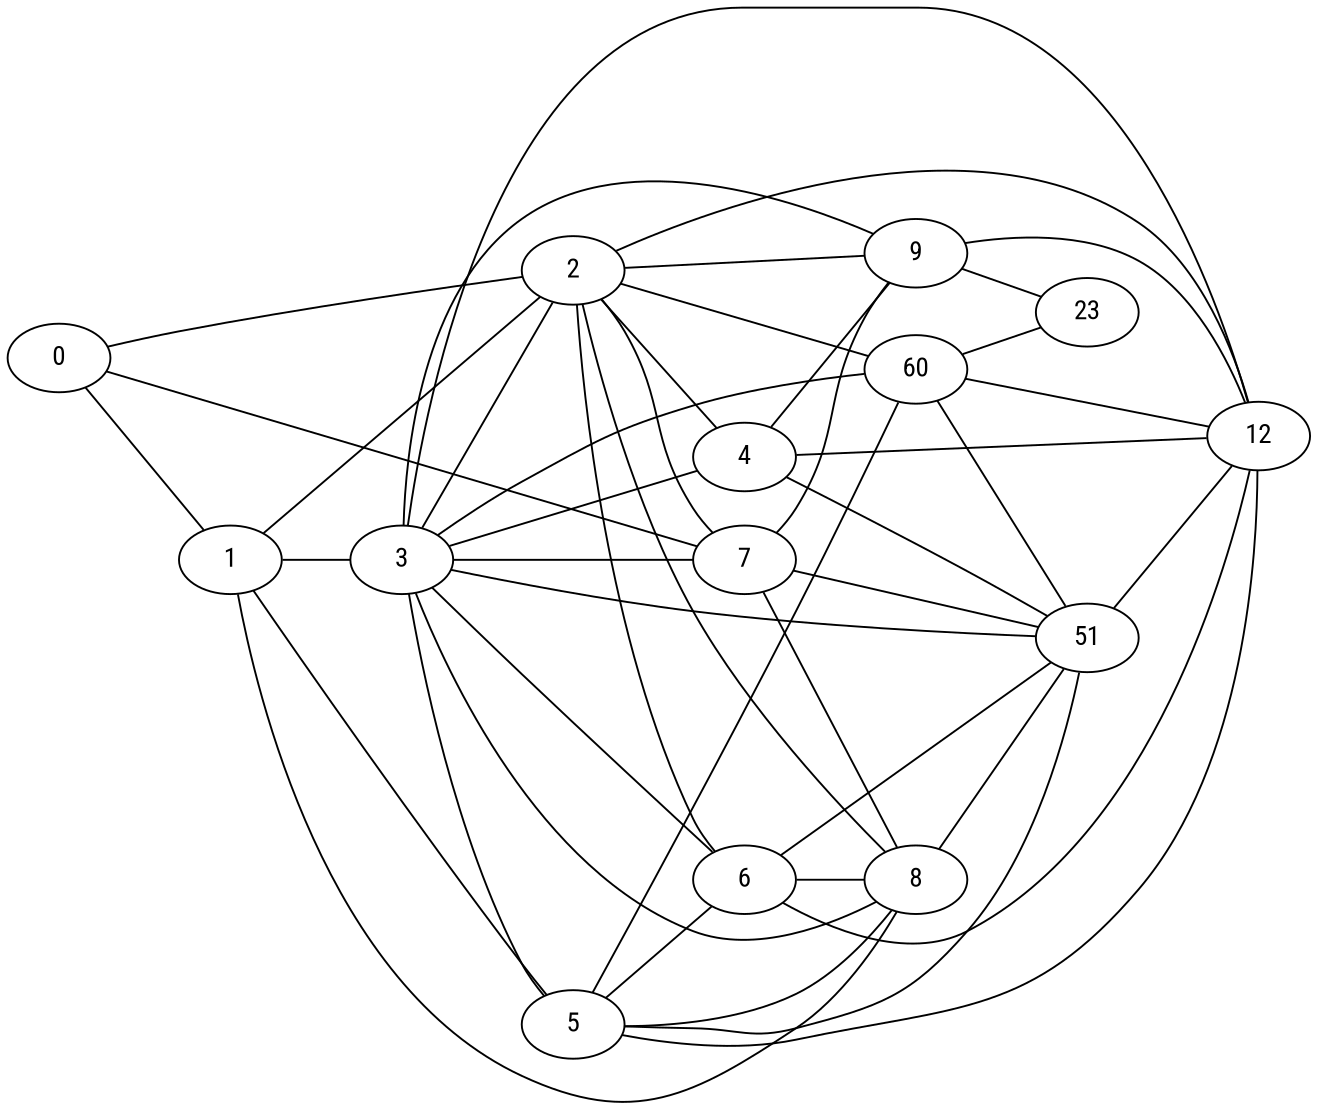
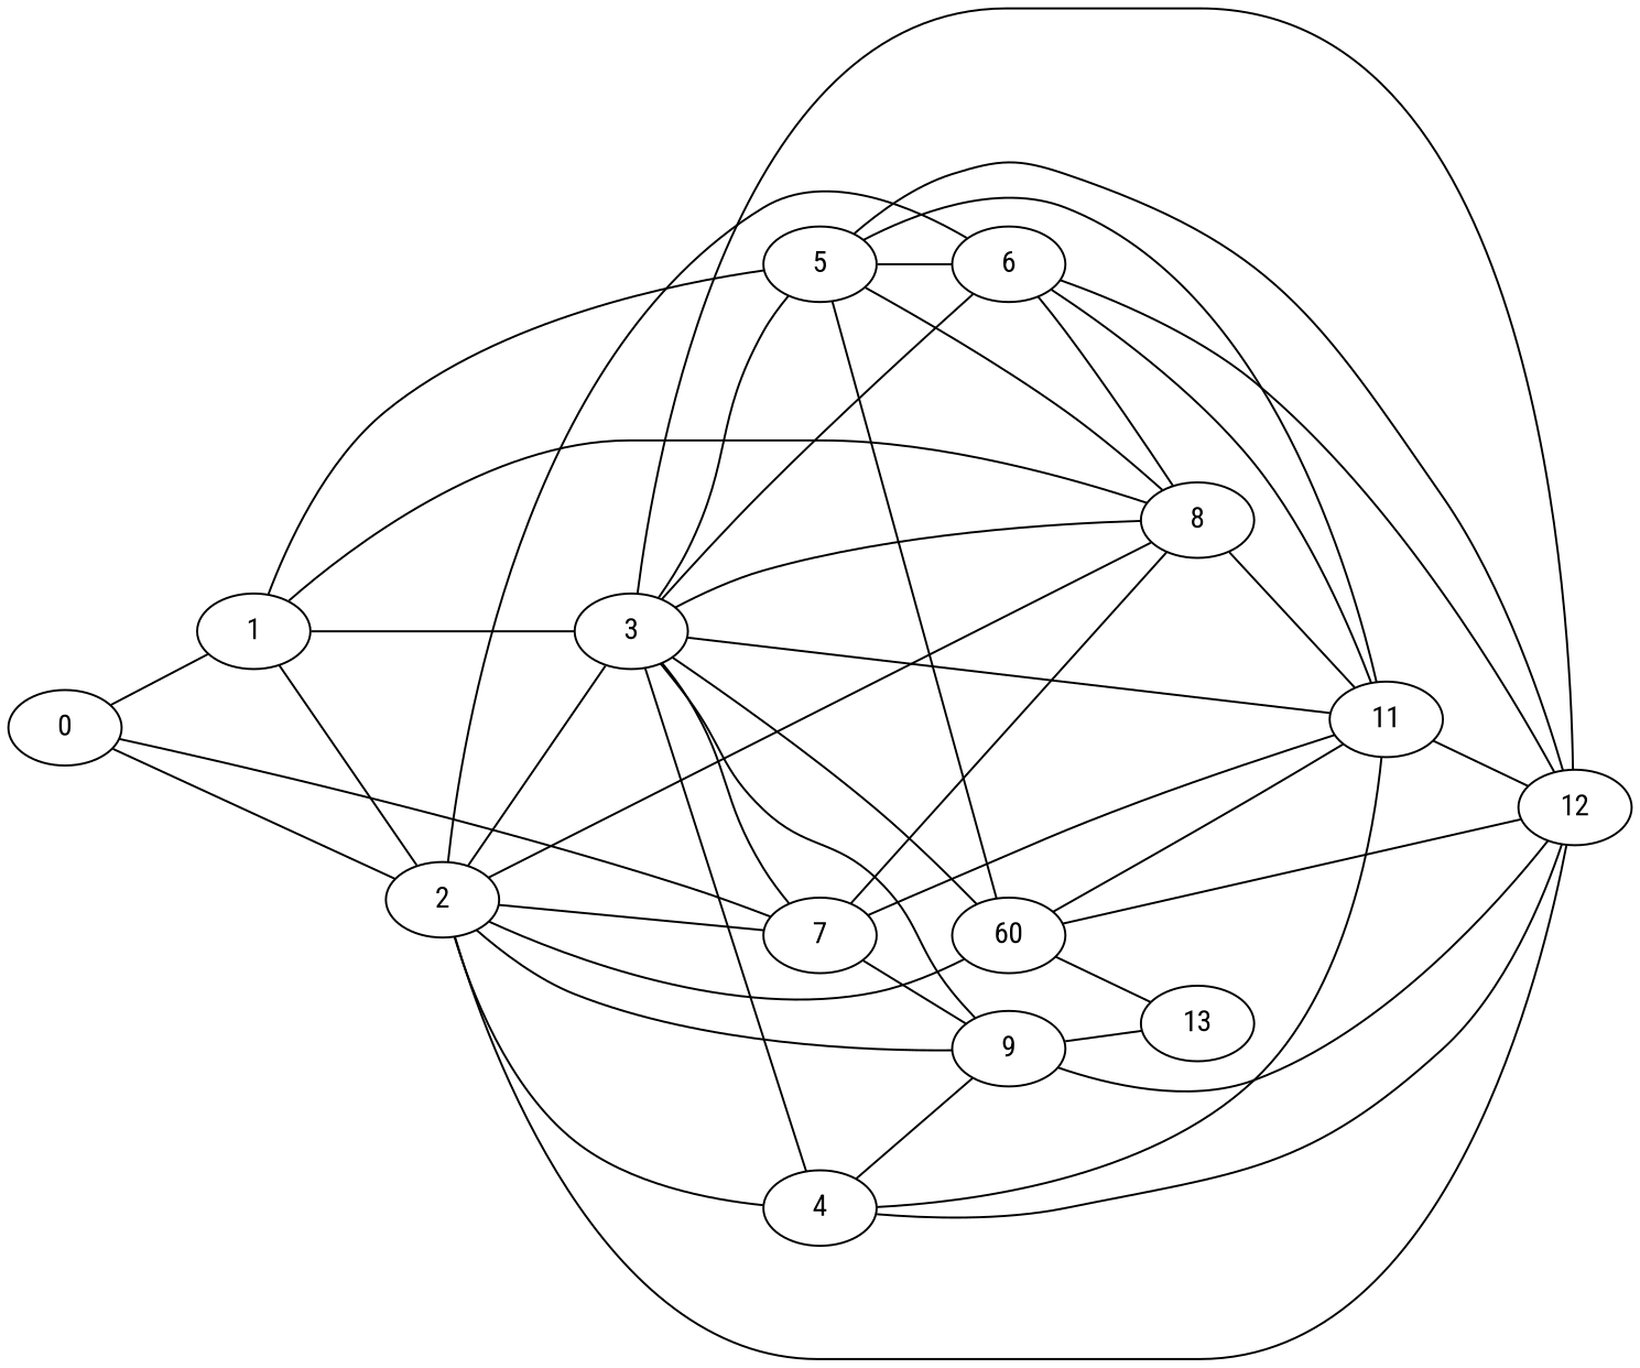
  digraph {
    fontname="Roboto Condensed"
    rankdir=LR
    node [fontname="Roboto Condensed"]
    edge [arrowhead=both fontname="Roboto Condensed"]
    0
    1
    2
    7
    3
    5
    8
    4
    6
    9
    n11 [label=60]
    12
-   11 [label=51]
-   13 [label=23]
+   11
+   13
    0 -> 1
    0 -> 2
    0 -> 7
    1 -> 2
    1 -> 3
    1 -> 5
    1 -> 8
    2 -> 7
-   3 -> 2
+   2 -> 3
    2 -> 8
    2 -> 4
    2 -> 6
    2 -> 9
    2 -> n11
    2 -> 12
    7 -> 8
    7 -> 9
    7 -> 11
    3 -> 7
    3 -> 5
    3 -> 8
    3 -> 4
    3 -> 6
    3 -> 9
    3 -> n11
    3 -> 12
    3 -> 11
    5 -> 8
    5 -> 6
    5 -> n11
    5 -> 12
    5 -> 11
    8 -> 11
    4 -> 9
    4 -> 12
    4 -> 11
    6 -> 8
    6 -> 12
    6 -> 11
    9 -> 12
    9 -> 13
    n11 -> 12
    n11 -> 11
    n11 -> 13
    11 -> 12
  }
